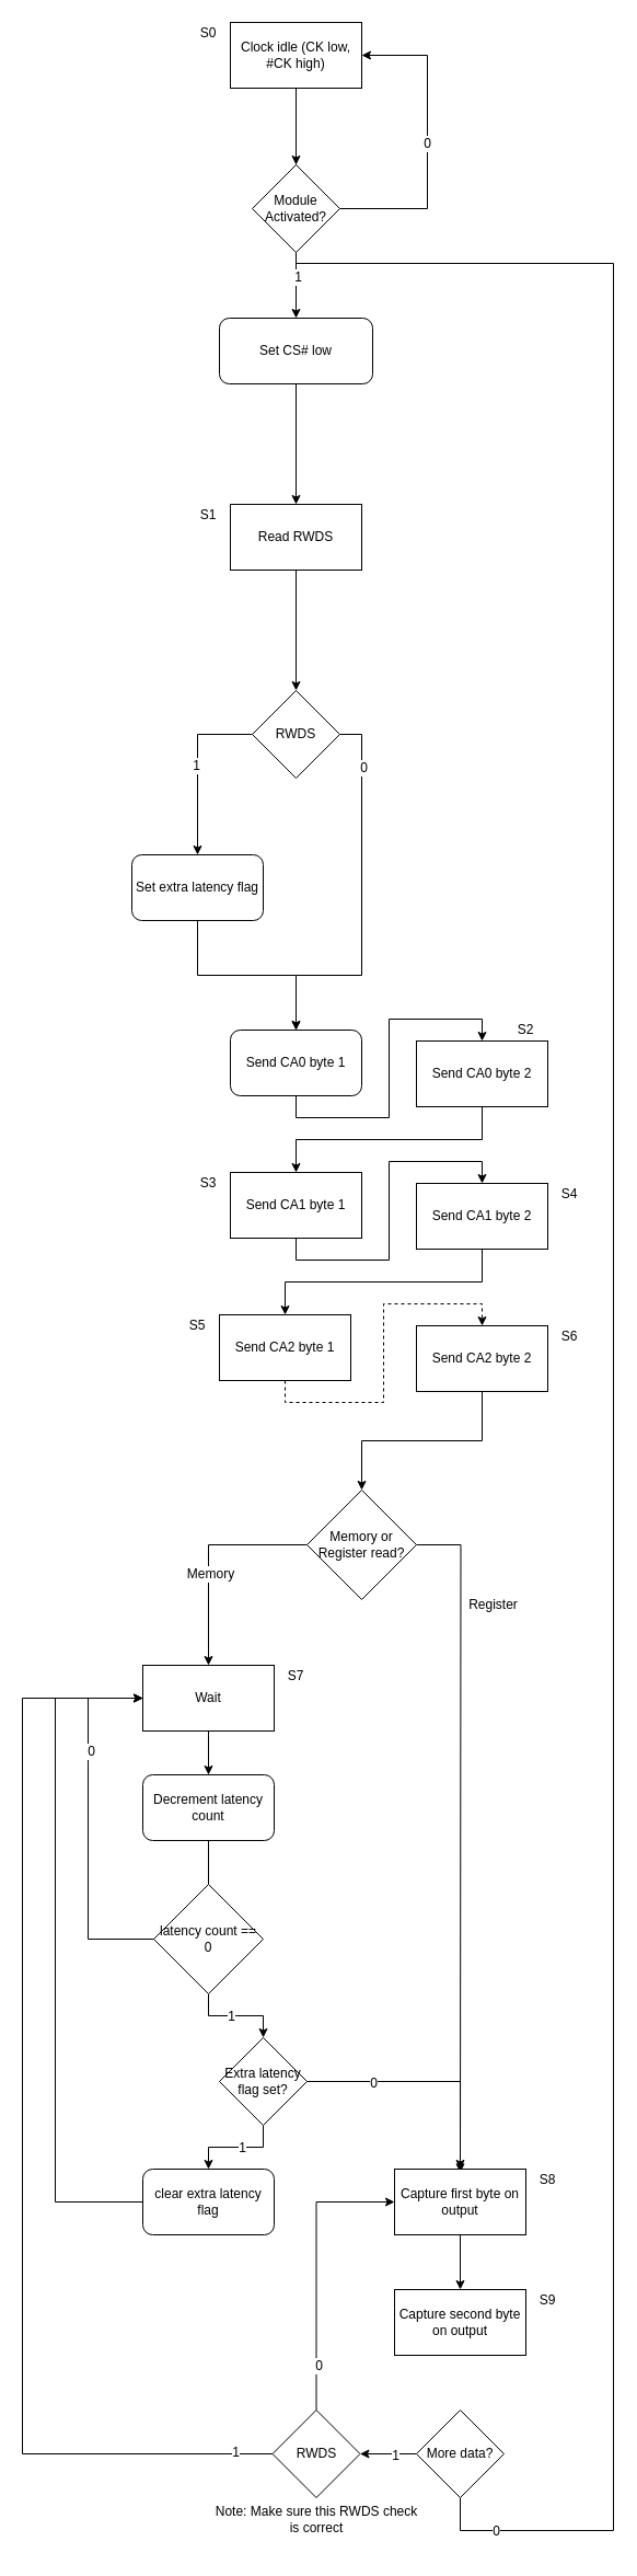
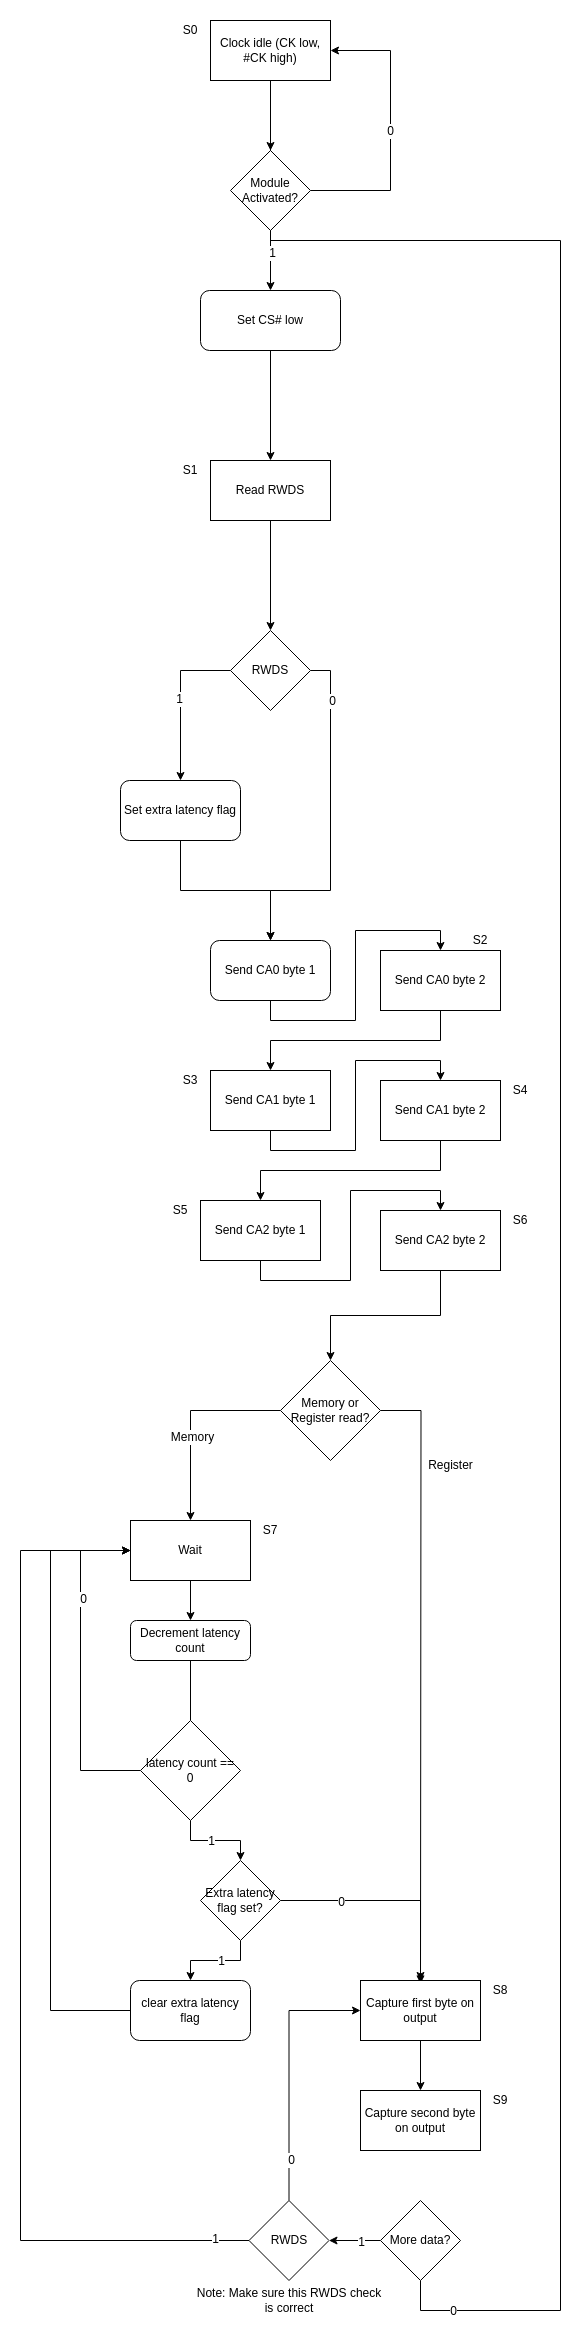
  <mxCell id="0" />
  <mxCell id="1" parent="0" />
  <mxCell id="2" style="edgeStyle=orthogonalEdgeStyle;rounded=0;orthogonalLoop=1;jettySize=auto;html=1;exitX=0.5;exitY=1;exitDx=0;exitDy=0;entryX=0.5;entryY=0;entryDx=0;entryDy=0;" edge="1" parent="1" source="3" target="59"><mxGeometry relative="1" as="geometry" /></mxCell>
  <mxCell id="3" value="Set CS# low" style="rounded=1;whiteSpace=wrap;html=1;" vertex="1" parent="1"><mxGeometry x="200" y="290" width="140" height="60" as="geometry" /></mxCell>
  <mxCell id="4" style="edgeStyle=orthogonalEdgeStyle;rounded=0;orthogonalLoop=1;jettySize=auto;html=1;exitX=0;exitY=0.5;exitDx=0;exitDy=0;entryX=0.5;entryY=0;entryDx=0;entryDy=0;" edge="1" parent="1" source="8" target="10"><mxGeometry relative="1" as="geometry" /></mxCell>
  <mxCell id="5" value="1" style="text;html=1;align=center;verticalAlign=middle;resizable=0;points=[];labelBackgroundColor=#ffffff;" vertex="1" connectable="0" parent="4"><mxGeometry x="-0.375" y="28" relative="1" as="geometry"><mxPoint x="-30" y="28" as="offset" /></mxGeometry></mxCell>
  <mxCell id="6" style="edgeStyle=orthogonalEdgeStyle;rounded=0;orthogonalLoop=1;jettySize=auto;html=1;exitX=1;exitY=0.5;exitDx=0;exitDy=0;entryX=0.5;entryY=0;entryDx=0;entryDy=0;" edge="1" parent="1" source="8" target="12"><mxGeometry relative="1" as="geometry"><Array as="points"><mxPoint x="330" y="670" /><mxPoint x="330" y="890" /><mxPoint x="270" y="890" /></Array></mxGeometry></mxCell>
  <mxCell id="7" value="0" style="text;html=1;align=center;verticalAlign=middle;resizable=0;points=[];labelBackgroundColor=#ffffff;" vertex="1" connectable="0" parent="6"><mxGeometry x="-0.717" y="1" relative="1" as="geometry"><mxPoint as="offset" /></mxGeometry></mxCell>
  <mxCell id="8" value="RWDS" style="rhombus;whiteSpace=wrap;html=1;" vertex="1" parent="1"><mxGeometry x="230" y="630" width="80" height="80" as="geometry" /></mxCell>
  <mxCell id="9" style="edgeStyle=orthogonalEdgeStyle;rounded=0;orthogonalLoop=1;jettySize=auto;html=1;exitX=0.5;exitY=1;exitDx=0;exitDy=0;entryX=0.5;entryY=0;entryDx=0;entryDy=0;" edge="1" parent="1" source="10" target="12"><mxGeometry relative="1" as="geometry" /></mxCell>
  <mxCell id="10" value="Set extra latency flag" style="rounded=1;whiteSpace=wrap;html=1;" vertex="1" parent="1"><mxGeometry x="120" y="780" width="120" height="60" as="geometry" /></mxCell>
  <mxCell id="11" style="edgeStyle=orthogonalEdgeStyle;rounded=0;orthogonalLoop=1;jettySize=auto;html=1;exitX=0.5;exitY=1;exitDx=0;exitDy=0;entryX=0.5;entryY=0;entryDx=0;entryDy=0;" edge="1" parent="1" source="12" target="14"><mxGeometry relative="1" as="geometry" /></mxCell>
  <mxCell id="12" value="&lt;div&gt;Send CA0 byte 1&lt;/div&gt;" style="rounded=1;whiteSpace=wrap;html=1;" vertex="1" parent="1"><mxGeometry x="210" y="940" width="120" height="60" as="geometry" /></mxCell>
  <mxCell id="13" style="edgeStyle=orthogonalEdgeStyle;rounded=0;orthogonalLoop=1;jettySize=auto;html=1;exitX=0.5;exitY=1;exitDx=0;exitDy=0;entryX=0.5;entryY=0;entryDx=0;entryDy=0;" edge="1" parent="1" source="14" target="16"><mxGeometry relative="1" as="geometry" /></mxCell>
  <mxCell id="14" value="&lt;div&gt;Send CA0 byte 2 &lt;br&gt;&lt;/div&gt;" style="rounded=0;whiteSpace=wrap;html=1;" vertex="1" parent="1"><mxGeometry x="380" y="950" width="120" height="60" as="geometry" /></mxCell>
  <mxCell id="15" style="edgeStyle=orthogonalEdgeStyle;rounded=0;orthogonalLoop=1;jettySize=auto;html=1;exitX=0.5;exitY=1;exitDx=0;exitDy=0;entryX=0.5;entryY=0;entryDx=0;entryDy=0;" edge="1" parent="1" source="16" target="18"><mxGeometry relative="1" as="geometry" /></mxCell>
  <mxCell id="16" value="Send CA1 byte 1" style="rounded=0;whiteSpace=wrap;html=1;" vertex="1" parent="1"><mxGeometry x="210" y="1070" width="120" height="60" as="geometry" /></mxCell>
  <mxCell id="17" style="edgeStyle=orthogonalEdgeStyle;rounded=0;orthogonalLoop=1;jettySize=auto;html=1;exitX=0.5;exitY=1;exitDx=0;exitDy=0;entryX=0.5;entryY=0;entryDx=0;entryDy=0;" edge="1" parent="1" source="18" target="20"><mxGeometry relative="1" as="geometry" /></mxCell>
  <mxCell id="18" value="Send CA1 byte 2" style="rounded=0;whiteSpace=wrap;html=1;" vertex="1" parent="1"><mxGeometry x="380" y="1080" width="120" height="60" as="geometry" /></mxCell>
- <mxCell id="19" style="edgeStyle=orthogonalEdgeStyle;rounded=0;orthogonalLoop=1;jettySize=auto;html=1;exitX=0.5;exitY=1;exitDx=0;exitDy=0;entryX=0.5;entryY=0;entryDx=0;entryDy=0;dashed=1;" edge="1" parent="1" source="20" target="22"><mxGeometry relative="1" as="geometry" /></mxCell>
+ <mxCell id="19" style="edgeStyle=orthogonalEdgeStyle;rounded=0;orthogonalLoop=1;jettySize=auto;html=1;exitX=0.5;exitY=1;exitDx=0;exitDy=0;entryX=0.5;entryY=0;entryDx=0;entryDy=0;" edge="1" parent="1" source="20" target="22"><mxGeometry relative="1" as="geometry" /></mxCell>
  <mxCell id="20" value="Send CA2 byte 1" style="rounded=0;whiteSpace=wrap;html=1;" vertex="1" parent="1"><mxGeometry x="200" y="1200" width="120" height="60" as="geometry" /></mxCell>
  <mxCell id="21" style="edgeStyle=orthogonalEdgeStyle;rounded=0;orthogonalLoop=1;jettySize=auto;html=1;exitX=0.5;exitY=1;exitDx=0;exitDy=0;entryX=0.5;entryY=0;entryDx=0;entryDy=0;" edge="1" parent="1" source="22" target="27"><mxGeometry relative="1" as="geometry" /></mxCell>
  <mxCell id="22" value="Send CA2 byte 2" style="rounded=0;whiteSpace=wrap;html=1;" vertex="1" parent="1"><mxGeometry x="380" y="1210" width="120" height="60" as="geometry" /></mxCell>
  <mxCell id="23" style="edgeStyle=orthogonalEdgeStyle;rounded=0;orthogonalLoop=1;jettySize=auto;html=1;exitX=0;exitY=0.5;exitDx=0;exitDy=0;" edge="1" parent="1" source="27" target="29"><mxGeometry relative="1" as="geometry" /></mxCell>
  <mxCell id="24" value="Memory" style="text;html=1;align=center;verticalAlign=middle;resizable=0;points=[];labelBackgroundColor=#ffffff;" vertex="1" connectable="0" parent="23"><mxGeometry x="-0.115" y="26" relative="1" as="geometry"><mxPoint as="offset" /></mxGeometry></mxCell>
  <mxCell id="25" style="edgeStyle=orthogonalEdgeStyle;rounded=0;orthogonalLoop=1;jettySize=auto;html=1;exitX=1;exitY=0.5;exitDx=0;exitDy=0;" edge="1" parent="1" source="27"><mxGeometry relative="1" as="geometry"><mxPoint x="420" y="1983.333" as="targetPoint" /></mxGeometry></mxCell>
  <mxCell id="26" value="Register" style="text;html=1;align=center;verticalAlign=middle;resizable=0;points=[];labelBackgroundColor=#ffffff;" vertex="1" connectable="0" parent="25"><mxGeometry x="-0.87" y="-27" relative="1" as="geometry"><mxPoint x="29" y="27" as="offset" /></mxGeometry></mxCell>
  <mxCell id="27" value="Memory or Register read?" style="rhombus;whiteSpace=wrap;html=1;" vertex="1" parent="1"><mxGeometry x="280" y="1360" width="100" height="100" as="geometry" /></mxCell>
  <mxCell id="28" style="edgeStyle=orthogonalEdgeStyle;rounded=0;orthogonalLoop=1;jettySize=auto;html=1;exitX=0.5;exitY=1;exitDx=0;exitDy=0;entryX=0.5;entryY=0;entryDx=0;entryDy=0;" edge="1" parent="1" source="29" target="31"><mxGeometry relative="1" as="geometry" /></mxCell>
  <mxCell id="29" value="Wait" style="rounded=0;whiteSpace=wrap;html=1;" vertex="1" parent="1"><mxGeometry x="130" y="1520" width="120" height="60" as="geometry" /></mxCell>
  <mxCell id="30" style="edgeStyle=orthogonalEdgeStyle;rounded=0;orthogonalLoop=1;jettySize=auto;html=1;exitX=0.5;exitY=1;exitDx=0;exitDy=0;entryX=0.5;entryY=0;entryDx=0;entryDy=0;endArrow=none;" edge="1" parent="1" source="31" target="36"><mxGeometry relative="1" as="geometry" /></mxCell>
- <mxCell id="31" value="Decrement latency count" style="rounded=1;whiteSpace=wrap;html=1;" vertex="1" parent="1"><mxGeometry x="130" y="1620" width="120" height="60" as="geometry" /></mxCell>
+ <mxCell id="31" value="Decrement latency count" style="rounded=1;whiteSpace=wrap;html=1;" vertex="1" parent="1"><mxGeometry x="130" y="1620" width="120" height="40" as="geometry" /></mxCell>
  <mxCell id="32" style="edgeStyle=orthogonalEdgeStyle;rounded=0;orthogonalLoop=1;jettySize=auto;html=1;exitX=0;exitY=0.5;exitDx=0;exitDy=0;entryX=0;entryY=0.5;entryDx=0;entryDy=0;" edge="1" parent="1" source="36" target="29"><mxGeometry relative="1" as="geometry"><Array as="points"><mxPoint x="80" y="1770" /><mxPoint x="80" y="1550" /></Array></mxGeometry></mxCell>
  <mxCell id="33" value="0" style="text;html=1;align=center;verticalAlign=middle;resizable=0;points=[];labelBackgroundColor=#ffffff;" vertex="1" connectable="0" parent="32"><mxGeometry x="0.405" y="-2" relative="1" as="geometry"><mxPoint as="offset" /></mxGeometry></mxCell>
  <mxCell id="34" style="edgeStyle=orthogonalEdgeStyle;rounded=0;orthogonalLoop=1;jettySize=auto;html=1;exitX=0.5;exitY=1;exitDx=0;exitDy=0;entryX=0.5;entryY=0;entryDx=0;entryDy=0;" edge="1" parent="1" source="36" target="41"><mxGeometry relative="1" as="geometry" /></mxCell>
  <mxCell id="35" value="1" style="text;html=1;align=center;verticalAlign=middle;resizable=0;points=[];labelBackgroundColor=#ffffff;" vertex="1" connectable="0" parent="34"><mxGeometry x="-0.12" relative="1" as="geometry"><mxPoint as="offset" /></mxGeometry></mxCell>
  <mxCell id="36" value="latency count == 0" style="rhombus;whiteSpace=wrap;html=1;" vertex="1" parent="1"><mxGeometry x="140" y="1720" width="100" height="100" as="geometry" /></mxCell>
  <mxCell id="37" style="edgeStyle=orthogonalEdgeStyle;rounded=0;orthogonalLoop=1;jettySize=auto;html=1;exitX=0.5;exitY=1;exitDx=0;exitDy=0;entryX=0.5;entryY=0;entryDx=0;entryDy=0;" edge="1" parent="1" source="41" target="43"><mxGeometry relative="1" as="geometry" /></mxCell>
  <mxCell id="38" value="1" style="text;html=1;align=center;verticalAlign=middle;resizable=0;points=[];labelBackgroundColor=#ffffff;" vertex="1" connectable="0" parent="37"><mxGeometry x="-0.121" relative="1" as="geometry"><mxPoint as="offset" /></mxGeometry></mxCell>
  <mxCell id="39" style="edgeStyle=orthogonalEdgeStyle;rounded=0;orthogonalLoop=1;jettySize=auto;html=1;exitX=1;exitY=0.5;exitDx=0;exitDy=0;entryX=0.5;entryY=0;entryDx=0;entryDy=0;" edge="1" parent="1" source="41" target="45"><mxGeometry relative="1" as="geometry" /></mxCell>
  <mxCell id="40" value="0" style="text;html=1;align=center;verticalAlign=middle;resizable=0;points=[];labelBackgroundColor=#ffffff;" vertex="1" connectable="0" parent="39"><mxGeometry x="-0.457" y="-1" relative="1" as="geometry"><mxPoint as="offset" /></mxGeometry></mxCell>
  <mxCell id="41" value="Extra latency flag set?" style="rhombus;whiteSpace=wrap;html=1;" vertex="1" parent="1"><mxGeometry x="200" y="1860" width="80" height="80" as="geometry" /></mxCell>
  <mxCell id="42" style="edgeStyle=orthogonalEdgeStyle;rounded=0;orthogonalLoop=1;jettySize=auto;html=1;exitX=0;exitY=0.5;exitDx=0;exitDy=0;entryX=0;entryY=0.5;entryDx=0;entryDy=0;" edge="1" parent="1" source="43" target="29"><mxGeometry relative="1" as="geometry"><Array as="points"><mxPoint x="50" y="2010" /><mxPoint x="50" y="1550" /></Array></mxGeometry></mxCell>
  <mxCell id="43" value="clear extra latency flag" style="rounded=1;whiteSpace=wrap;html=1;" vertex="1" parent="1"><mxGeometry x="130" y="1980" width="120" height="60" as="geometry" /></mxCell>
  <mxCell id="44" style="edgeStyle=orthogonalEdgeStyle;rounded=0;orthogonalLoop=1;jettySize=auto;html=1;exitX=0.5;exitY=1;exitDx=0;exitDy=0;entryX=0.5;entryY=0;entryDx=0;entryDy=0;" edge="1" parent="1" source="45" target="75"><mxGeometry relative="1" as="geometry" /></mxCell>
  <mxCell id="45" value="Capture first byte on output" style="rounded=0;whiteSpace=wrap;html=1;" vertex="1" parent="1"><mxGeometry x="360" y="1980" width="120" height="60" as="geometry" /></mxCell>
  <mxCell id="46" style="edgeStyle=orthogonalEdgeStyle;rounded=0;orthogonalLoop=1;jettySize=auto;html=1;exitX=0.5;exitY=1;exitDx=0;exitDy=0;entryX=0.5;entryY=0;entryDx=0;entryDy=0;" edge="1" parent="1" source="50" target="52"><mxGeometry relative="1" as="geometry"><Array as="points"><mxPoint x="420" y="2280" /><mxPoint x="420" y="2310" /><mxPoint x="560" y="2310" /><mxPoint x="560" y="240" /><mxPoint x="270" y="240" /></Array></mxGeometry></mxCell>
  <mxCell id="47" value="0" style="text;html=1;align=center;verticalAlign=middle;resizable=0;points=[];labelBackgroundColor=#ffffff;" vertex="1" connectable="0" parent="46"><mxGeometry x="-0.955" relative="1" as="geometry"><mxPoint as="offset" /></mxGeometry></mxCell>
  <mxCell id="48" style="edgeStyle=orthogonalEdgeStyle;rounded=0;orthogonalLoop=1;jettySize=auto;html=1;exitX=0;exitY=0.5;exitDx=0;exitDy=0;entryX=1;entryY=0.5;entryDx=0;entryDy=0;" edge="1" parent="1" source="50" target="65"><mxGeometry relative="1" as="geometry" /></mxCell>
  <mxCell id="49" value="1" style="text;html=1;align=center;verticalAlign=middle;resizable=0;points=[];labelBackgroundColor=#ffffff;" vertex="1" connectable="0" parent="48"><mxGeometry x="-0.208" y="1" relative="1" as="geometry"><mxPoint as="offset" /></mxGeometry></mxCell>
  <mxCell id="50" value="More data?" style="rhombus;whiteSpace=wrap;html=1;" vertex="1" parent="1"><mxGeometry x="380" y="2200" width="80" height="80" as="geometry" /></mxCell>
  <mxCell id="51" style="edgeStyle=orthogonalEdgeStyle;rounded=0;orthogonalLoop=1;jettySize=auto;html=1;exitX=0.5;exitY=1;exitDx=0;exitDy=0;entryX=0.5;entryY=0;entryDx=0;entryDy=0;" edge="1" parent="1" source="52" target="57"><mxGeometry relative="1" as="geometry" /></mxCell>
  <mxCell id="52" value="&lt;div&gt;Clock idle (CK low, #CK high)&lt;/div&gt;" style="rounded=0;whiteSpace=wrap;html=1;" vertex="1" parent="1"><mxGeometry x="210" y="20" width="120" height="60" as="geometry" /></mxCell>
  <mxCell id="53" style="edgeStyle=orthogonalEdgeStyle;rounded=0;orthogonalLoop=1;jettySize=auto;html=1;exitX=0.5;exitY=1;exitDx=0;exitDy=0;entryX=0.5;entryY=0;entryDx=0;entryDy=0;" edge="1" parent="1" source="57" target="3"><mxGeometry relative="1" as="geometry" /></mxCell>
  <mxCell id="54" value="1" style="text;html=1;align=center;verticalAlign=middle;resizable=0;points=[];labelBackgroundColor=#ffffff;" vertex="1" connectable="0" parent="53"><mxGeometry x="-0.252" y="1" relative="1" as="geometry"><mxPoint as="offset" /></mxGeometry></mxCell>
  <mxCell id="55" style="edgeStyle=orthogonalEdgeStyle;rounded=0;orthogonalLoop=1;jettySize=auto;html=1;exitX=1;exitY=0.5;exitDx=0;exitDy=0;entryX=1;entryY=0.5;entryDx=0;entryDy=0;" edge="1" parent="1" source="57" target="52"><mxGeometry relative="1" as="geometry"><Array as="points"><mxPoint x="390" y="190" /><mxPoint x="390" y="50" /></Array></mxGeometry></mxCell>
  <mxCell id="56" value="0" style="text;html=1;align=center;verticalAlign=middle;resizable=0;points=[];labelBackgroundColor=#ffffff;" vertex="1" connectable="0" parent="55"><mxGeometry x="0.003" y="1" relative="1" as="geometry"><mxPoint as="offset" /></mxGeometry></mxCell>
  <mxCell id="57" value="Module Activated?" style="rhombus;whiteSpace=wrap;html=1;rounded=0;" vertex="1" parent="1"><mxGeometry x="230" y="150" width="80" height="80" as="geometry" /></mxCell>
  <mxCell id="58" style="edgeStyle=orthogonalEdgeStyle;rounded=0;orthogonalLoop=1;jettySize=auto;html=1;exitX=0.5;exitY=1;exitDx=0;exitDy=0;entryX=0.5;entryY=0;entryDx=0;entryDy=0;" edge="1" parent="1" source="59" target="8"><mxGeometry relative="1" as="geometry" /></mxCell>
  <mxCell id="59" value="&lt;div&gt;Read RWDS&lt;br&gt;&lt;/div&gt;" style="rounded=0;whiteSpace=wrap;html=1;" vertex="1" parent="1"><mxGeometry x="210" y="460" width="120" height="60" as="geometry" /></mxCell>
  <mxCell id="60" value="Note: Make sure this RWDS check is correct" style="text;html=1;strokeColor=none;fillColor=none;align=center;verticalAlign=middle;whiteSpace=wrap;rounded=0;" vertex="1" parent="1"><mxGeometry x="193.5" y="2270" width="190" height="60" as="geometry" /></mxCell>
  <mxCell id="61" style="edgeStyle=orthogonalEdgeStyle;rounded=0;orthogonalLoop=1;jettySize=auto;html=1;exitX=0;exitY=0.5;exitDx=0;exitDy=0;entryX=0;entryY=0.5;entryDx=0;entryDy=0;" edge="1" parent="1" source="65" target="29"><mxGeometry relative="1" as="geometry"><Array as="points"><mxPoint x="20" y="2240" /><mxPoint x="20" y="1550" /></Array></mxGeometry></mxCell>
  <mxCell id="62" value="1" style="text;html=1;align=center;verticalAlign=middle;resizable=0;points=[];labelBackgroundColor=#ffffff;" vertex="1" connectable="0" parent="61"><mxGeometry x="-0.934" y="-2" relative="1" as="geometry"><mxPoint as="offset" /></mxGeometry></mxCell>
  <mxCell id="63" style="edgeStyle=orthogonalEdgeStyle;rounded=0;orthogonalLoop=1;jettySize=auto;html=1;exitX=0.5;exitY=0;exitDx=0;exitDy=0;entryX=0;entryY=0.5;entryDx=0;entryDy=0;" edge="1" parent="1" source="65" target="45"><mxGeometry relative="1" as="geometry" /></mxCell>
  <mxCell id="64" value="0" style="text;html=1;align=center;verticalAlign=middle;resizable=0;points=[];labelBackgroundColor=#ffffff;" vertex="1" connectable="0" parent="63"><mxGeometry x="-0.688" y="-2" relative="1" as="geometry"><mxPoint as="offset" /></mxGeometry></mxCell>
  <mxCell id="65" value="RWDS" style="rhombus;whiteSpace=wrap;html=1;" vertex="1" parent="1"><mxGeometry x="248.5" y="2200" width="80" height="80" as="geometry" /></mxCell>
  <mxCell id="66" value="S0" style="text;html=1;strokeColor=none;fillColor=none;align=center;verticalAlign=middle;whiteSpace=wrap;rounded=0;" vertex="1" parent="1"><mxGeometry x="170" y="20" width="40" height="20" as="geometry" /></mxCell>
  <mxCell id="67" value="S1" style="text;html=1;strokeColor=none;fillColor=none;align=center;verticalAlign=middle;whiteSpace=wrap;rounded=0;" vertex="1" parent="1"><mxGeometry x="170" y="460" width="40" height="20" as="geometry" /></mxCell>
  <mxCell id="68" value="S2" style="text;html=1;strokeColor=none;fillColor=none;align=center;verticalAlign=middle;whiteSpace=wrap;rounded=0;" vertex="1" parent="1"><mxGeometry x="460" y="930" width="40" height="20" as="geometry" /></mxCell>
  <mxCell id="69" value="S3" style="text;html=1;strokeColor=none;fillColor=none;align=center;verticalAlign=middle;whiteSpace=wrap;rounded=0;" vertex="1" parent="1"><mxGeometry x="170" y="1070" width="40" height="20" as="geometry" /></mxCell>
  <mxCell id="70" value="S4" style="text;html=1;strokeColor=none;fillColor=none;align=center;verticalAlign=middle;whiteSpace=wrap;rounded=0;" vertex="1" parent="1"><mxGeometry x="500" y="1080" width="40" height="20" as="geometry" /></mxCell>
  <mxCell id="71" value="S5" style="text;html=1;strokeColor=none;fillColor=none;align=center;verticalAlign=middle;whiteSpace=wrap;rounded=0;" vertex="1" parent="1"><mxGeometry x="160" y="1200" width="40" height="20" as="geometry" /></mxCell>
  <mxCell id="72" value="&lt;div&gt;S6&lt;/div&gt;" style="text;html=1;strokeColor=none;fillColor=none;align=center;verticalAlign=middle;whiteSpace=wrap;rounded=0;" vertex="1" parent="1"><mxGeometry x="500" y="1210" width="40" height="20" as="geometry" /></mxCell>
  <mxCell id="73" value="&lt;div&gt;S7&lt;/div&gt;" style="text;html=1;strokeColor=none;fillColor=none;align=center;verticalAlign=middle;whiteSpace=wrap;rounded=0;" vertex="1" parent="1"><mxGeometry x="250" y="1520" width="40" height="20" as="geometry" /></mxCell>
  <mxCell id="74" value="&lt;div&gt;S8&lt;/div&gt;" style="text;html=1;strokeColor=none;fillColor=none;align=center;verticalAlign=middle;whiteSpace=wrap;rounded=0;" vertex="1" parent="1"><mxGeometry x="480" y="1980" width="40" height="20" as="geometry" /></mxCell>
  <mxCell id="75" value="Capture second byte on output" style="rounded=0;whiteSpace=wrap;html=1;" vertex="1" parent="1"><mxGeometry x="360" y="2090" width="120" height="60" as="geometry" /></mxCell>
  <mxCell id="76" value="&lt;div&gt;S9&lt;/div&gt;" style="text;html=1;strokeColor=none;fillColor=none;align=center;verticalAlign=middle;whiteSpace=wrap;rounded=0;" vertex="1" parent="1"><mxGeometry x="480" y="2090" width="40" height="20" as="geometry" /></mxCell>
